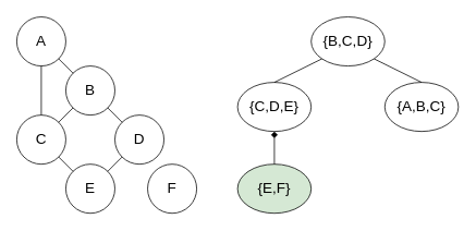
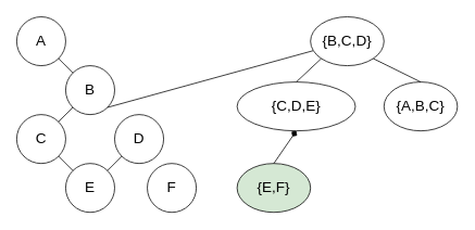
  <mxCell id="0" />
  <mxCell id="1" parent="0" />
  <mxCell id="2" value="&lt;font style=&quot;font-size: 18px&quot;&gt;A&lt;/font&gt;" style="ellipse;whiteSpace=wrap;html=1;aspect=fixed;" parent="1" vertex="1"><mxGeometry x="20" y="20" width="60" height="60" as="geometry" /></mxCell>
  <mxCell id="3" value="&lt;font style=&quot;font-size: 18px&quot;&gt;C&lt;/font&gt;" style="ellipse;whiteSpace=wrap;html=1;aspect=fixed;" parent="1" vertex="1"><mxGeometry x="20" y="140" width="60" height="60" as="geometry" /></mxCell>
  <mxCell id="4" value="&lt;font style=&quot;font-size: 18px&quot;&gt;B&lt;/font&gt;" style="ellipse;whiteSpace=wrap;html=1;aspect=fixed;" parent="1" vertex="1"><mxGeometry x="80" y="80" width="60" height="60" as="geometry" /></mxCell>
  <mxCell id="5" value="&lt;font style=&quot;font-size: 18px&quot;&gt;D&lt;/font&gt;" style="ellipse;whiteSpace=wrap;html=1;aspect=fixed;" parent="1" vertex="1"><mxGeometry x="140" y="140" width="60" height="60" as="geometry" /></mxCell>
  <mxCell id="6" value="&lt;font style=&quot;font-size: 18px&quot;&gt;E&lt;/font&gt;" style="ellipse;whiteSpace=wrap;html=1;aspect=fixed;" parent="1" vertex="1"><mxGeometry x="80" y="200" width="60" height="60" as="geometry" /></mxCell>
  <mxCell id="7" value="&lt;font style=&quot;font-size: 18px&quot;&gt;F&lt;/font&gt;" style="ellipse;whiteSpace=wrap;html=1;aspect=fixed;" parent="1" vertex="1"><mxGeometry x="180" y="200" width="60" height="60" as="geometry" /></mxCell>
- <mxCell id="8" value="" style="endArrow=none;html=1;entryX=0.5;entryY=1;entryDx=0;entryDy=0;exitX=0.5;exitY=0;exitDx=0;exitDy=0;" parent="1" source="3" target="2" edge="1"><mxGeometry width="50" height="50" relative="1" as="geometry"><mxPoint x="-10" y="140" as="sourcePoint" /><mxPoint x="40" y="90" as="targetPoint" /></mxGeometry></mxCell>
  <mxCell id="9" value="" style="endArrow=none;html=1;entryX=1;entryY=1;entryDx=0;entryDy=0;exitX=0;exitY=0;exitDx=0;exitDy=0;" parent="1" source="4" target="2" edge="1"><mxGeometry width="50" height="50" relative="1" as="geometry"><mxPoint x="0" y="300" as="sourcePoint" /><mxPoint x="50" y="250" as="targetPoint" /></mxGeometry></mxCell>
  <mxCell id="10" value="" style="endArrow=none;html=1;entryX=1;entryY=1;entryDx=0;entryDy=0;exitX=0;exitY=0;exitDx=0;exitDy=0;" parent="1" source="6" target="3" edge="1"><mxGeometry width="50" height="50" relative="1" as="geometry"><mxPoint x="20" y="360" as="sourcePoint" /><mxPoint x="70" y="310" as="targetPoint" /></mxGeometry></mxCell>
  <mxCell id="11" value="" style="endArrow=none;html=1;entryX=0;entryY=1;entryDx=0;entryDy=0;exitX=1;exitY=0;exitDx=0;exitDy=0;" parent="1" source="3" target="4" edge="1"><mxGeometry width="50" height="50" relative="1" as="geometry"><mxPoint x="20" y="310" as="sourcePoint" /><mxPoint x="70" y="260" as="targetPoint" /></mxGeometry></mxCell>
- <mxCell id="12" value="" style="endArrow=none;html=1;exitX=1;exitY=1;exitDx=0;exitDy=0;entryX=0;entryY=0;entryDx=0;entryDy=0;" parent="1" source="4" target="5" edge="1"><mxGeometry width="50" height="50" relative="1" as="geometry"><mxPoint x="210" y="140" as="sourcePoint" /><mxPoint x="260" y="90" as="targetPoint" /></mxGeometry></mxCell>
+ <mxCell id="12" value="" style="endArrow=none;html=1;exitX=1;exitY=1;exitDx=0;exitDy=0;" parent="1" source="4" target="14" edge="1"><mxGeometry width="50" height="50" relative="1" as="geometry"><mxPoint x="210" y="140" as="sourcePoint" /><mxPoint x="260" y="90" as="targetPoint" /></mxGeometry></mxCell>
  <mxCell id="13" value="" style="endArrow=none;html=1;entryX=0;entryY=1;entryDx=0;entryDy=0;exitX=1;exitY=0;exitDx=0;exitDy=0;" parent="1" source="6" target="5" edge="1"><mxGeometry width="50" height="50" relative="1" as="geometry"><mxPoint x="80" y="340" as="sourcePoint" /><mxPoint x="130" y="290" as="targetPoint" /></mxGeometry></mxCell>
  <mxCell id="14" value="&lt;font style=&quot;font-size: 18px&quot;&gt;{B,C,D}&lt;br&gt;&lt;/font&gt;" style="ellipse;whiteSpace=wrap;html=1;" parent="1" vertex="1"><mxGeometry x="380" y="20" width="90" height="60" as="geometry" /></mxCell>
  <mxCell id="15" value="&lt;font style=&quot;font-size: 18px&quot;&gt;{A,B,C}&lt;br&gt;&lt;/font&gt;" style="ellipse;whiteSpace=wrap;html=1;" parent="1" vertex="1"><mxGeometry x="470" y="100" width="90" height="60" as="geometry" /></mxCell>
- <mxCell id="16" value="&lt;font style=&quot;font-size: 18px&quot;&gt;{C,D,E}&lt;br&gt;&lt;/font&gt;" style="ellipse;whiteSpace=wrap;html=1;" parent="1" vertex="1"><mxGeometry x="290" y="100" width="90" height="60" as="geometry" /></mxCell>
+ <mxCell id="16" value="&lt;font style=&quot;font-size: 18px&quot;&gt;{C,D,E}&lt;br&gt;&lt;/font&gt;" style="ellipse;whiteSpace=wrap;html=1;" parent="1" vertex="1"><mxGeometry x="290" y="100" width="145" height="60" as="geometry" /></mxCell>
  <mxCell id="17" value="&lt;font style=&quot;font-size: 18px&quot;&gt;{E,F}&lt;br&gt;&lt;/font&gt;" style="ellipse;whiteSpace=wrap;html=1;fillColor=#d5e8d4;" parent="1" vertex="1"><mxGeometry x="290" y="200" width="90" height="60" as="geometry" /></mxCell>
  <mxCell id="18" value="" style="endArrow=none;html=1;entryX=0;entryY=1;entryDx=0;entryDy=0;exitX=0.5;exitY=0;exitDx=0;exitDy=0;" parent="1" source="16" target="14" edge="1"><mxGeometry width="50" height="50" relative="1" as="geometry"><mxPoint x="360" y="230" as="sourcePoint" /><mxPoint x="410" y="180" as="targetPoint" /></mxGeometry></mxCell>
  <mxCell id="19" value="" style="endArrow=none;html=1;entryX=1;entryY=1;entryDx=0;entryDy=0;exitX=0.5;exitY=0;exitDx=0;exitDy=0;" parent="1" source="15" target="14" edge="1"><mxGeometry width="50" height="50" relative="1" as="geometry"><mxPoint x="400" y="150" as="sourcePoint" /><mxPoint x="450" y="100" as="targetPoint" /></mxGeometry></mxCell>
  <mxCell id="20" value="" style="endArrow=diamond;html=1;entryX=0.5;entryY=1;entryDx=0;entryDy=0;exitX=0.5;exitY=0;exitDx=0;exitDy=0;" parent="1" source="17" target="16" edge="1"><mxGeometry width="50" height="50" relative="1" as="geometry"><mxPoint x="270" y="220" as="sourcePoint" /><mxPoint x="320" y="170" as="targetPoint" /></mxGeometry></mxCell>
